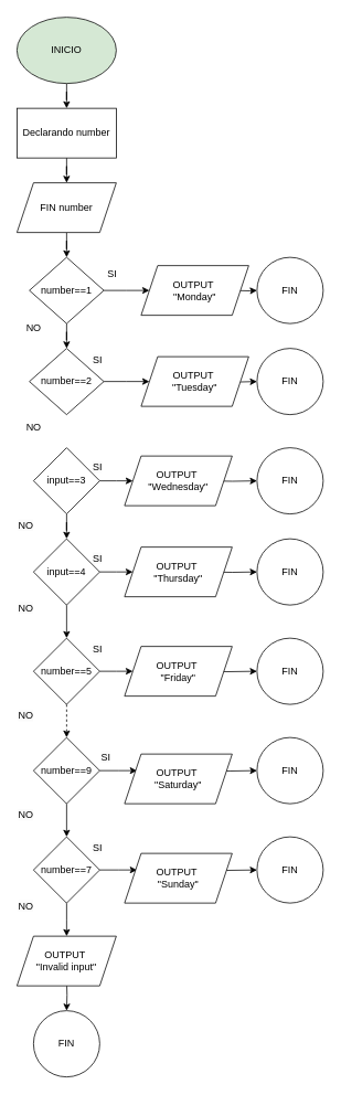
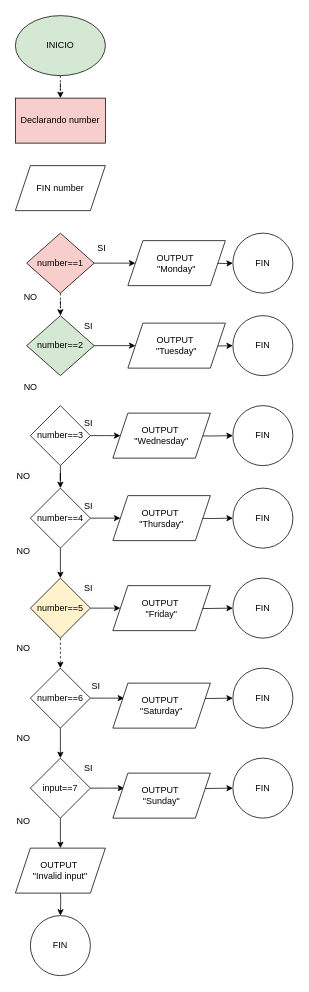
  <mxCell id="0" />
  <mxCell id="1" parent="0" />
- <mxCell id="2" value="" style="edgeStyle=orthogonalEdgeStyle;rounded=0;orthogonalLoop=1;jettySize=auto;html=1;" edge="1" parent="1" source="3" target="5"><mxGeometry relative="1" as="geometry" /></mxCell>
+ <mxCell id="2" value="" style="edgeStyle=orthogonalEdgeStyle;rounded=0;orthogonalLoop=1;jettySize=auto;html=1;dashed=1;" edge="1" parent="1" source="3" target="5"><mxGeometry relative="1" as="geometry" /></mxCell>
  <mxCell id="3" value="INICIO" style="ellipse;whiteSpace=wrap;html=1;fillColor=#d5e8d4;" vertex="1" parent="1"><mxGeometry x="20" y="20" width="120" height="80" as="geometry" /></mxCell>
- <mxCell id="4" value="" style="edgeStyle=orthogonalEdgeStyle;rounded=0;orthogonalLoop=1;jettySize=auto;html=1;" edge="1" parent="1" source="5" target="7"><mxGeometry relative="1" as="geometry" /></mxCell>
- <mxCell id="5" value="Declarando number" style="whiteSpace=wrap;html=1;" vertex="1" parent="1"><mxGeometry x="20" y="130" width="120" height="60" as="geometry" /></mxCell>
- <mxCell id="6" value="" style="edgeStyle=orthogonalEdgeStyle;rounded=0;orthogonalLoop=1;jettySize=auto;html=1;" edge="1" parent="1" source="7" target="10"><mxGeometry relative="1" as="geometry" /></mxCell>
+ <mxCell id="5" value="Declarando number" style="whiteSpace=wrap;html=1;fillColor=#f8cecc;" vertex="1" parent="1"><mxGeometry x="20" y="130" width="120" height="60" as="geometry" /></mxCell>
  <mxCell id="7" value="FIN number" style="shape=parallelogram;perimeter=parallelogramPerimeter;whiteSpace=wrap;html=1;fixedSize=1;" vertex="1" parent="1"><mxGeometry x="20" y="220" width="120" height="60" as="geometry" /></mxCell>
  <mxCell id="8" value="" style="edgeStyle=orthogonalEdgeStyle;rounded=0;orthogonalLoop=1;jettySize=auto;html=1;" edge="1" parent="1" source="10"><mxGeometry relative="1" as="geometry"><mxPoint x="180" y="350" as="targetPoint" /></mxGeometry></mxCell>
- <mxCell id="9" value="" style="edgeStyle=orthogonalEdgeStyle;rounded=0;orthogonalLoop=1;jettySize=auto;html=1;" edge="1" parent="1" source="10" target="13"><mxGeometry relative="1" as="geometry" /></mxCell>
- <mxCell id="10" value="number==1" style="rhombus;whiteSpace=wrap;html=1;" vertex="1" parent="1"><mxGeometry x="35" y="310" width="90" height="80" as="geometry" /></mxCell>
+ <mxCell id="9" value="" style="edgeStyle=orthogonalEdgeStyle;rounded=0;orthogonalLoop=1;jettySize=auto;html=1;dashed=1;" edge="1" parent="1" source="10" target="13"><mxGeometry relative="1" as="geometry" /></mxCell>
+ <mxCell id="10" value="number==1" style="rhombus;whiteSpace=wrap;html=1;fillColor=#f8cecc;" vertex="1" parent="1"><mxGeometry x="35" y="310" width="90" height="80" as="geometry" /></mxCell>
  <mxCell id="11" value="" style="edgeStyle=orthogonalEdgeStyle;rounded=0;orthogonalLoop=1;jettySize=auto;html=1;" edge="1" parent="1" target="50"><mxGeometry relative="1" as="geometry"><mxPoint x="280" y="350" as="sourcePoint" /></mxGeometry></mxCell>
  <mxCell id="12" value="" style="edgeStyle=orthogonalEdgeStyle;rounded=0;orthogonalLoop=1;jettySize=auto;html=1;" edge="1" parent="1" source="13"><mxGeometry relative="1" as="geometry"><mxPoint x="180" y="460" as="targetPoint" /></mxGeometry></mxCell>
- <mxCell id="13" value="number==2" style="rhombus;whiteSpace=wrap;html=1;" vertex="1" parent="1"><mxGeometry x="35" y="420" width="90" height="80" as="geometry" /></mxCell>
+ <mxCell id="13" value="number==2" style="rhombus;whiteSpace=wrap;html=1;fillColor=#d5e8d4;" vertex="1" parent="1"><mxGeometry x="35" y="420" width="90" height="80" as="geometry" /></mxCell>
  <mxCell id="14" value="" style="edgeStyle=orthogonalEdgeStyle;rounded=0;orthogonalLoop=1;jettySize=auto;html=1;" edge="1" parent="1" source="16" target="19"><mxGeometry relative="1" as="geometry" /></mxCell>
  <mxCell id="15" value="" style="edgeStyle=orthogonalEdgeStyle;rounded=0;orthogonalLoop=1;jettySize=auto;html=1;" edge="1" parent="1" source="16"><mxGeometry relative="1" as="geometry"><mxPoint x="160" y="580" as="targetPoint" /></mxGeometry></mxCell>
- <mxCell id="16" value="input==3" style="rhombus;whiteSpace=wrap;html=1;" vertex="1" parent="1"><mxGeometry x="40" y="540" width="80" height="80" as="geometry" /></mxCell>
+ <mxCell id="16" value="number==3" style="rhombus;whiteSpace=wrap;html=1;" vertex="1" parent="1"><mxGeometry x="40" y="540" width="80" height="80" as="geometry" /></mxCell>
  <mxCell id="17" value="" style="edgeStyle=orthogonalEdgeStyle;rounded=0;orthogonalLoop=1;jettySize=auto;html=1;" edge="1" parent="1" source="19" target="22"><mxGeometry relative="1" as="geometry" /></mxCell>
  <mxCell id="18" value="" style="edgeStyle=orthogonalEdgeStyle;rounded=0;orthogonalLoop=1;jettySize=auto;html=1;" edge="1" parent="1" source="19"><mxGeometry relative="1" as="geometry"><mxPoint x="160" y="690" as="targetPoint" /></mxGeometry></mxCell>
- <mxCell id="19" value="input==4" style="rhombus;whiteSpace=wrap;html=1;" vertex="1" parent="1"><mxGeometry x="40" y="650" width="80" height="80" as="geometry" /></mxCell>
+ <mxCell id="19" value="number==4" style="rhombus;whiteSpace=wrap;html=1;" vertex="1" parent="1"><mxGeometry x="40" y="650" width="80" height="80" as="geometry" /></mxCell>
  <mxCell id="20" value="" style="edgeStyle=orthogonalEdgeStyle;rounded=0;orthogonalLoop=1;jettySize=auto;html=1;dashed=1;" edge="1" parent="1" source="22" target="25"><mxGeometry relative="1" as="geometry" /></mxCell>
  <mxCell id="21" value="" style="edgeStyle=orthogonalEdgeStyle;rounded=0;orthogonalLoop=1;jettySize=auto;html=1;" edge="1" parent="1" source="22"><mxGeometry relative="1" as="geometry"><mxPoint x="160" y="810" as="targetPoint" /></mxGeometry></mxCell>
- <mxCell id="22" value="number==5" style="rhombus;whiteSpace=wrap;html=1;" vertex="1" parent="1"><mxGeometry x="40" y="770" width="80" height="80" as="geometry" /></mxCell>
+ <mxCell id="22" value="number==5" style="rhombus;whiteSpace=wrap;html=1;fillColor=#fff2cc;" vertex="1" parent="1"><mxGeometry x="40" y="770" width="80" height="80" as="geometry" /></mxCell>
  <mxCell id="23" value="" style="edgeStyle=orthogonalEdgeStyle;rounded=0;orthogonalLoop=1;jettySize=auto;html=1;" edge="1" parent="1" source="25" target="28"><mxGeometry relative="1" as="geometry" /></mxCell>
  <mxCell id="24" value="" style="edgeStyle=orthogonalEdgeStyle;rounded=0;orthogonalLoop=1;jettySize=auto;html=1;" edge="1" parent="1" source="25"><mxGeometry relative="1" as="geometry"><mxPoint x="165" y="930" as="targetPoint" /></mxGeometry></mxCell>
- <mxCell id="25" value="number==9" style="rhombus;whiteSpace=wrap;html=1;" vertex="1" parent="1"><mxGeometry x="40" y="890" width="80" height="80" as="geometry" /></mxCell>
+ <mxCell id="25" value="number==6" style="rhombus;whiteSpace=wrap;html=1;" vertex="1" parent="1"><mxGeometry x="40" y="890" width="80" height="80" as="geometry" /></mxCell>
  <mxCell id="26" value="" style="edgeStyle=orthogonalEdgeStyle;rounded=0;orthogonalLoop=1;jettySize=auto;html=1;" edge="1" parent="1" source="28"><mxGeometry relative="1" as="geometry"><mxPoint x="165" y="1050" as="targetPoint" /></mxGeometry></mxCell>
  <mxCell id="27" value="" style="edgeStyle=orthogonalEdgeStyle;rounded=0;orthogonalLoop=1;jettySize=auto;html=1;" edge="1" parent="1" source="28"><mxGeometry relative="1" as="geometry"><mxPoint x="80" y="1130" as="targetPoint" /></mxGeometry></mxCell>
- <mxCell id="28" value="number==7" style="rhombus;whiteSpace=wrap;html=1;" vertex="1" parent="1"><mxGeometry x="40" y="1010" width="80" height="80" as="geometry" /></mxCell>
+ <mxCell id="28" value="input==7" style="rhombus;whiteSpace=wrap;html=1;" vertex="1" parent="1"><mxGeometry x="40" y="1010" width="80" height="80" as="geometry" /></mxCell>
  <mxCell id="29" value="SI" style="text;html=1;align=center;verticalAlign=middle;resizable=0;points=[];autosize=1;strokeColor=none;fillColor=none;" vertex="1" parent="1"><mxGeometry x="120" y="315" width="30" height="30" as="geometry" /></mxCell>
  <mxCell id="30" value="&lt;span style=&quot;color: rgb(0, 0, 0); font-family: Helvetica; font-size: 12px; font-style: normal; font-variant-ligatures: normal; font-variant-caps: normal; font-weight: 400; letter-spacing: normal; orphans: 2; text-align: center; text-indent: 0px; text-transform: none; widows: 2; word-spacing: 0px; -webkit-text-stroke-width: 0px; white-space: nowrap; background-color: rgb(251, 251, 251); text-decoration-thickness: initial; text-decoration-style: initial; text-decoration-color: initial; display: inline !important; float: none;&quot;&gt;SI&lt;/span&gt;" style="text;whiteSpace=wrap;html=1;" vertex="1" parent="1"><mxGeometry x="110" y="420" width="40" height="30" as="geometry" /></mxCell>
  <mxCell id="31" value="&lt;span style=&quot;color: rgb(0, 0, 0); font-family: Helvetica; font-size: 12px; font-style: normal; font-variant-ligatures: normal; font-variant-caps: normal; font-weight: 400; letter-spacing: normal; orphans: 2; text-align: center; text-indent: 0px; text-transform: none; widows: 2; word-spacing: 0px; -webkit-text-stroke-width: 0px; white-space: nowrap; background-color: rgb(251, 251, 251); text-decoration-thickness: initial; text-decoration-style: initial; text-decoration-color: initial; display: inline !important; float: none;&quot;&gt;SI&lt;/span&gt;" style="text;whiteSpace=wrap;html=1;" vertex="1" parent="1"><mxGeometry x="110" y="550" width="40" height="20" as="geometry" /></mxCell>
  <mxCell id="32" value="&lt;span style=&quot;color: rgb(0, 0, 0); font-family: Helvetica; font-size: 12px; font-style: normal; font-variant-ligatures: normal; font-variant-caps: normal; font-weight: 400; letter-spacing: normal; orphans: 2; text-align: center; text-indent: 0px; text-transform: none; widows: 2; word-spacing: 0px; -webkit-text-stroke-width: 0px; white-space: nowrap; background-color: rgb(251, 251, 251); text-decoration-thickness: initial; text-decoration-style: initial; text-decoration-color: initial; display: inline !important; float: none;&quot;&gt;SI&lt;/span&gt;" style="text;whiteSpace=wrap;html=1;" vertex="1" parent="1"><mxGeometry x="110" y="660" width="40" height="20" as="geometry" /></mxCell>
  <mxCell id="33" value="&lt;span style=&quot;color: rgb(0, 0, 0); font-family: Helvetica; font-size: 12px; font-style: normal; font-variant-ligatures: normal; font-variant-caps: normal; font-weight: 400; letter-spacing: normal; orphans: 2; text-align: center; text-indent: 0px; text-transform: none; widows: 2; word-spacing: 0px; -webkit-text-stroke-width: 0px; white-space: nowrap; background-color: rgb(251, 251, 251); text-decoration-thickness: initial; text-decoration-style: initial; text-decoration-color: initial; display: inline !important; float: none;&quot;&gt;SI&lt;/span&gt;" style="text;whiteSpace=wrap;html=1;" vertex="1" parent="1"><mxGeometry x="110" y="770" width="40" height="20" as="geometry" /></mxCell>
  <mxCell id="34" value="&lt;span style=&quot;color: rgb(0, 0, 0); font-family: Helvetica; font-size: 12px; font-style: normal; font-variant-ligatures: normal; font-variant-caps: normal; font-weight: 400; letter-spacing: normal; orphans: 2; text-align: center; text-indent: 0px; text-transform: none; widows: 2; word-spacing: 0px; -webkit-text-stroke-width: 0px; white-space: nowrap; background-color: rgb(251, 251, 251); text-decoration-thickness: initial; text-decoration-style: initial; text-decoration-color: initial; display: inline !important; float: none;&quot;&gt;SI&lt;/span&gt;" style="text;whiteSpace=wrap;html=1;" vertex="1" parent="1"><mxGeometry x="120" y="900" width="40" height="20" as="geometry" /></mxCell>
  <mxCell id="35" value="&lt;span style=&quot;color: rgb(0, 0, 0); font-family: Helvetica; font-size: 12px; font-style: normal; font-variant-ligatures: normal; font-variant-caps: normal; font-weight: 400; letter-spacing: normal; orphans: 2; text-align: center; text-indent: 0px; text-transform: none; widows: 2; word-spacing: 0px; -webkit-text-stroke-width: 0px; white-space: nowrap; background-color: rgb(251, 251, 251); text-decoration-thickness: initial; text-decoration-style: initial; text-decoration-color: initial; display: inline !important; float: none;&quot;&gt;SI&lt;/span&gt;" style="text;whiteSpace=wrap;html=1;" vertex="1" parent="1"><mxGeometry x="110" y="1010" width="40" height="30" as="geometry" /></mxCell>
  <mxCell id="36" value="" style="edgeStyle=orthogonalEdgeStyle;rounded=0;orthogonalLoop=1;jettySize=auto;html=1;" edge="1" parent="1" target="51"><mxGeometry relative="1" as="geometry"><mxPoint x="270" y="460" as="sourcePoint" /></mxGeometry></mxCell>
  <mxCell id="37" value="" style="edgeStyle=orthogonalEdgeStyle;rounded=0;orthogonalLoop=1;jettySize=auto;html=1;" edge="1" parent="1" target="52"><mxGeometry relative="1" as="geometry"><mxPoint x="250" y="580" as="sourcePoint" /></mxGeometry></mxCell>
  <mxCell id="38" value="" style="edgeStyle=orthogonalEdgeStyle;rounded=0;orthogonalLoop=1;jettySize=auto;html=1;" edge="1" parent="1" target="53"><mxGeometry relative="1" as="geometry"><mxPoint x="250" y="690" as="sourcePoint" /></mxGeometry></mxCell>
  <mxCell id="39" value="" style="edgeStyle=orthogonalEdgeStyle;rounded=0;orthogonalLoop=1;jettySize=auto;html=1;" edge="1" parent="1" target="54"><mxGeometry relative="1" as="geometry"><mxPoint x="240" y="810" as="sourcePoint" /></mxGeometry></mxCell>
  <mxCell id="40" value="" style="edgeStyle=orthogonalEdgeStyle;rounded=0;orthogonalLoop=1;jettySize=auto;html=1;" edge="1" parent="1" target="55"><mxGeometry relative="1" as="geometry"><mxPoint x="245" y="930" as="sourcePoint" /></mxGeometry></mxCell>
  <mxCell id="41" value="" style="edgeStyle=orthogonalEdgeStyle;rounded=0;orthogonalLoop=1;jettySize=auto;html=1;" edge="1" parent="1" target="56"><mxGeometry relative="1" as="geometry"><mxPoint x="235" y="1050" as="sourcePoint" /></mxGeometry></mxCell>
  <mxCell id="42" value="" style="edgeStyle=orthogonalEdgeStyle;rounded=0;orthogonalLoop=1;jettySize=auto;html=1;" edge="1" parent="1" target="57"><mxGeometry relative="1" as="geometry"><mxPoint x="80" y="1180" as="sourcePoint" /></mxGeometry></mxCell>
  <mxCell id="43" value="NO" style="text;html=1;align=center;verticalAlign=middle;resizable=0;points=[];autosize=1;strokeColor=none;fillColor=none;" vertex="1" parent="1"><mxGeometry x="20" y="380" width="40" height="30" as="geometry" /></mxCell>
  <mxCell id="44" value="NO" style="text;html=1;align=center;verticalAlign=middle;resizable=0;points=[];autosize=1;strokeColor=none;fillColor=none;" vertex="1" parent="1"><mxGeometry x="20" y="500" width="40" height="30" as="geometry" /></mxCell>
  <mxCell id="45" value="&lt;span style=&quot;color: rgb(0, 0, 0); font-family: Helvetica; font-size: 12px; font-style: normal; font-variant-ligatures: normal; font-variant-caps: normal; font-weight: 400; letter-spacing: normal; orphans: 2; text-align: center; text-indent: 0px; text-transform: none; widows: 2; word-spacing: 0px; -webkit-text-stroke-width: 0px; white-space: nowrap; background-color: rgb(251, 251, 251); text-decoration-thickness: initial; text-decoration-style: initial; text-decoration-color: initial; display: inline !important; float: none;&quot;&gt;NO&lt;/span&gt;" style="text;whiteSpace=wrap;html=1;" vertex="1" parent="1"><mxGeometry x="20" y="620" width="70" height="40" as="geometry" /></mxCell>
  <mxCell id="46" value="&lt;span style=&quot;color: rgb(0, 0, 0); font-family: Helvetica; font-size: 12px; font-style: normal; font-variant-ligatures: normal; font-variant-caps: normal; font-weight: 400; letter-spacing: normal; orphans: 2; text-align: center; text-indent: 0px; text-transform: none; widows: 2; word-spacing: 0px; -webkit-text-stroke-width: 0px; white-space: nowrap; background-color: rgb(251, 251, 251); text-decoration-thickness: initial; text-decoration-style: initial; text-decoration-color: initial; display: inline !important; float: none;&quot;&gt;NO&lt;/span&gt;" style="text;whiteSpace=wrap;html=1;" vertex="1" parent="1"><mxGeometry x="20" y="720" width="70" height="40" as="geometry" /></mxCell>
  <mxCell id="47" value="&lt;span style=&quot;color: rgb(0, 0, 0); font-family: Helvetica; font-size: 12px; font-style: normal; font-variant-ligatures: normal; font-variant-caps: normal; font-weight: 400; letter-spacing: normal; orphans: 2; text-align: center; text-indent: 0px; text-transform: none; widows: 2; word-spacing: 0px; -webkit-text-stroke-width: 0px; white-space: nowrap; background-color: rgb(251, 251, 251); text-decoration-thickness: initial; text-decoration-style: initial; text-decoration-color: initial; display: inline !important; float: none;&quot;&gt;NO&lt;/span&gt;" style="text;whiteSpace=wrap;html=1;" vertex="1" parent="1"><mxGeometry x="20" y="850" width="70" height="40" as="geometry" /></mxCell>
  <mxCell id="48" value="&lt;span style=&quot;color: rgb(0, 0, 0); font-family: Helvetica; font-size: 12px; font-style: normal; font-variant-ligatures: normal; font-variant-caps: normal; font-weight: 400; letter-spacing: normal; orphans: 2; text-align: center; text-indent: 0px; text-transform: none; widows: 2; word-spacing: 0px; -webkit-text-stroke-width: 0px; white-space: nowrap; background-color: rgb(251, 251, 251); text-decoration-thickness: initial; text-decoration-style: initial; text-decoration-color: initial; display: inline !important; float: none;&quot;&gt;NO&lt;/span&gt;" style="text;whiteSpace=wrap;html=1;" vertex="1" parent="1"><mxGeometry x="20" y="970" width="70" height="40" as="geometry" /></mxCell>
  <mxCell id="49" value="&lt;span style=&quot;color: rgb(0, 0, 0); font-family: Helvetica; font-size: 12px; font-style: normal; font-variant-ligatures: normal; font-variant-caps: normal; font-weight: 400; letter-spacing: normal; orphans: 2; text-align: center; text-indent: 0px; text-transform: none; widows: 2; word-spacing: 0px; -webkit-text-stroke-width: 0px; white-space: nowrap; background-color: rgb(251, 251, 251); text-decoration-thickness: initial; text-decoration-style: initial; text-decoration-color: initial; display: inline !important; float: none;&quot;&gt;NO&lt;/span&gt;" style="text;whiteSpace=wrap;html=1;" vertex="1" parent="1"><mxGeometry x="20" y="1080" width="70" height="40" as="geometry" /></mxCell>
  <mxCell id="50" value="FIN" style="ellipse;whiteSpace=wrap;html=1;" vertex="1" parent="1"><mxGeometry x="310" y="310" width="80" height="80" as="geometry" /></mxCell>
  <mxCell id="51" value="FIN" style="ellipse;whiteSpace=wrap;html=1;" vertex="1" parent="1"><mxGeometry x="310" y="420" width="80" height="80" as="geometry" /></mxCell>
  <mxCell id="52" value="FIN" style="ellipse;whiteSpace=wrap;html=1;" vertex="1" parent="1"><mxGeometry x="310" y="540" width="80" height="80" as="geometry" /></mxCell>
  <mxCell id="53" value="FIN" style="ellipse;whiteSpace=wrap;html=1;" vertex="1" parent="1"><mxGeometry x="310" y="650" width="80" height="80" as="geometry" /></mxCell>
  <mxCell id="54" value="FIN" style="ellipse;whiteSpace=wrap;html=1;" vertex="1" parent="1"><mxGeometry x="310" y="770" width="80" height="80" as="geometry" /></mxCell>
  <mxCell id="55" value="FIN" style="ellipse;whiteSpace=wrap;html=1;" vertex="1" parent="1"><mxGeometry x="310" y="890" width="80" height="80" as="geometry" /></mxCell>
  <mxCell id="56" value="FIN" style="ellipse;whiteSpace=wrap;html=1;" vertex="1" parent="1"><mxGeometry x="310" y="1010" width="80" height="80" as="geometry" /></mxCell>
  <mxCell id="57" value="FIN" style="ellipse;whiteSpace=wrap;html=1;" vertex="1" parent="1"><mxGeometry x="40" y="1220" width="80" height="80" as="geometry" /></mxCell>
  <mxCell id="58" value="OUTPUT&amp;nbsp;&lt;div&gt;&quot;Monday&quot;&lt;/div&gt;" style="shape=parallelogram;perimeter=parallelogramPerimeter;whiteSpace=wrap;html=1;fixedSize=1;" vertex="1" parent="1"><mxGeometry x="170" y="320" width="130" height="60" as="geometry" /></mxCell>
  <mxCell id="59" value="OUTPUT&amp;nbsp;&lt;div&gt;&quot;Tuesday&quot;&lt;/div&gt;" style="shape=parallelogram;perimeter=parallelogramPerimeter;whiteSpace=wrap;html=1;fixedSize=1;" vertex="1" parent="1"><mxGeometry x="170" y="430" width="130" height="60" as="geometry" /></mxCell>
  <mxCell id="60" value="OUTPUT&amp;nbsp;&lt;div&gt;&quot;Wednesday&quot;&lt;/div&gt;" style="shape=parallelogram;perimeter=parallelogramPerimeter;whiteSpace=wrap;html=1;fixedSize=1;" vertex="1" parent="1"><mxGeometry x="150" y="550" width="130" height="60" as="geometry" /></mxCell>
  <mxCell id="61" value="OUTPUT&amp;nbsp;&lt;div&gt;&quot;Thursday&quot;&lt;/div&gt;" style="shape=parallelogram;perimeter=parallelogramPerimeter;whiteSpace=wrap;html=1;fixedSize=1;" vertex="1" parent="1"><mxGeometry x="150" y="660" width="130" height="60" as="geometry" /></mxCell>
  <mxCell id="62" value="OUTPUT&amp;nbsp;&lt;div&gt;&quot;Friday&quot;&lt;/div&gt;" style="shape=parallelogram;perimeter=parallelogramPerimeter;whiteSpace=wrap;html=1;fixedSize=1;" vertex="1" parent="1"><mxGeometry x="150" y="780" width="130" height="60" as="geometry" /></mxCell>
  <mxCell id="63" value="OUTPUT&amp;nbsp;&lt;div&gt;&quot;Saturday&quot;&lt;/div&gt;" style="shape=parallelogram;perimeter=parallelogramPerimeter;whiteSpace=wrap;html=1;fixedSize=1;" vertex="1" parent="1"><mxGeometry x="150" y="910" width="130" height="60" as="geometry" /></mxCell>
  <mxCell id="64" value="OUTPUT&amp;nbsp;&lt;div&gt;&quot;Sunday&quot;&lt;/div&gt;" style="shape=parallelogram;perimeter=parallelogramPerimeter;whiteSpace=wrap;html=1;fixedSize=1;" vertex="1" parent="1"><mxGeometry x="150" y="1030" width="130" height="60" as="geometry" /></mxCell>
  <mxCell id="65" value="OUTPUT&amp;nbsp;&lt;div&gt;&quot;Invalid input&quot;&lt;/div&gt;" style="shape=parallelogram;perimeter=parallelogramPerimeter;whiteSpace=wrap;html=1;fixedSize=1;" vertex="1" parent="1"><mxGeometry x="20" y="1130" width="120" height="60" as="geometry" /></mxCell>
